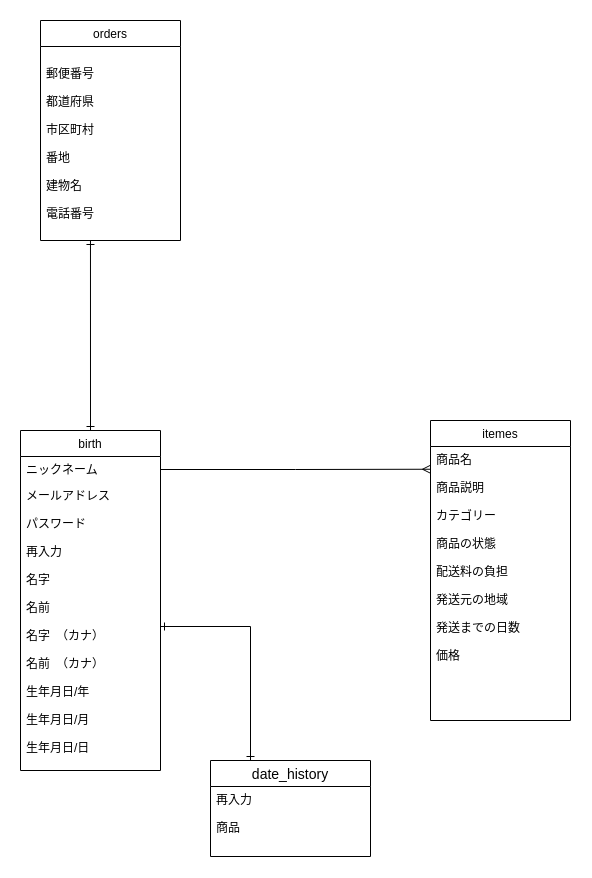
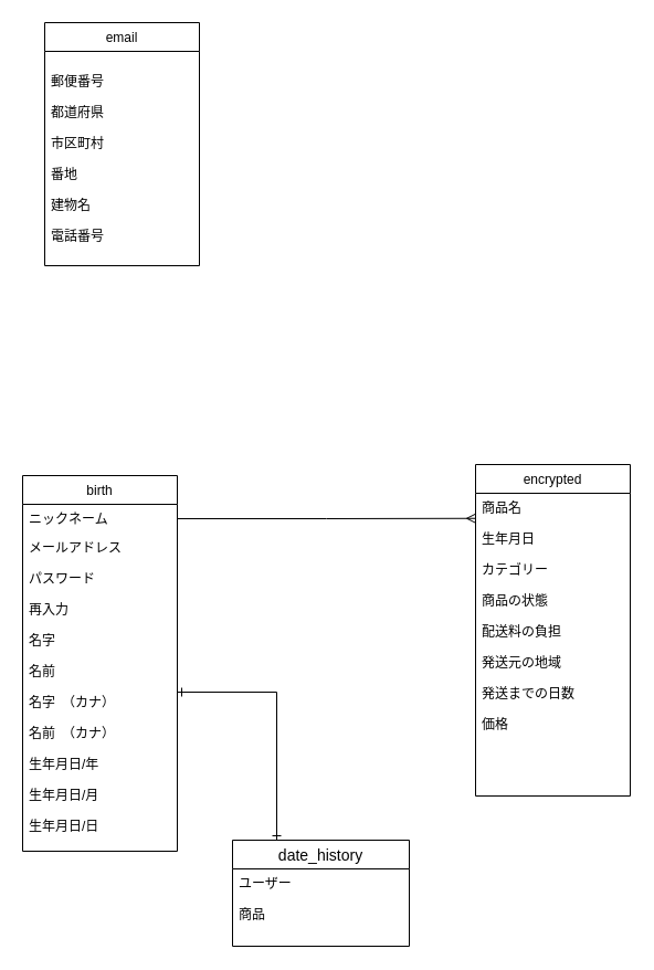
  <mxCell id="0" />
  <mxCell id="1" parent="0" />
- <mxCell id="2" style="edgeStyle=orthogonalEdgeStyle;rounded=0;orthogonalLoop=1;jettySize=auto;html=1;exitX=0.5;exitY=0;exitDx=0;exitDy=0;entryX=0.357;entryY=1;entryDx=0;entryDy=0;entryPerimeter=0;startArrow=ERone;startFill=0;endArrow=ERone;endFill=0;" edge="1" parent="1" source="3" target="9"><mxGeometry relative="1" as="geometry" /></mxCell>
  <mxCell id="3" value="birth" style="swimlane;fontStyle=0;childLayout=stackLayout;horizontal=1;startSize=26;fillColor=none;horizontalStack=0;resizeParent=1;resizeParentMax=0;resizeLast=0;collapsible=1;marginBottom=0;" parent="1" vertex="1"><mxGeometry x="20" y="430" width="140" height="340" as="geometry" /></mxCell>
  <mxCell id="4" value="ニックネーム&#10;&#10;&#10;&#10;&#10;&#10;&#10;&#10;&#10;&#10;&#10;&#10;&#10;&#10;&#10;&#10;&#10;&#10;nickname &#10;&#10;&#10;email  &#10;&#10;&#10;encrypted_password&#10;&#10;&#10;&#10;password_confirmation&#10;&#10;&#10;last name&#10;&#10;&#10;&#10;first&#10;name &#10;&#10;&#10;last&#10;name|&#10;&#10;&#10;birth_date &#10;&#10;&#10;&#10;&#10;&#10;&#10;&#10;" style="text;strokeColor=none;fillColor=none;align=left;verticalAlign=top;spacingLeft=4;spacingRight=4;overflow=hidden;rotatable=0;points=[[0,0.5],[1,0.5]];portConstraint=eastwest;" parent="3" vertex="1"><mxGeometry y="26" width="140" height="26" as="geometry" /></mxCell>
  <mxCell id="5" value="メールアドレス&#10;&#10;パスワード&#10;&#10;再入力&#10;&#10;名字&#10;&#10;名前&#10;&#10;名字　（カナ）&#10;&#10;名前　（カナ）&#10;&#10;生年月日/年&#10;&#10;生年月日/月&#10;&#10;生年月日/日" style="text;strokeColor=none;fillColor=none;align=left;verticalAlign=top;spacingLeft=4;spacingRight=4;overflow=hidden;rotatable=0;points=[[0,0.5],[1,0.5]];portConstraint=eastwest;horizontal=1;" parent="3" vertex="1"><mxGeometry y="52" width="140" height="288" as="geometry" /></mxCell>
- <mxCell id="6" value="itemes" style="swimlane;fontStyle=0;childLayout=stackLayout;horizontal=1;startSize=26;fillColor=none;horizontalStack=0;resizeParent=1;resizeParentMax=0;resizeLast=0;collapsible=1;marginBottom=0;" parent="1" vertex="1"><mxGeometry x="430" y="420" width="140" height="300" as="geometry" /></mxCell>
- <mxCell id="7" value="商品名&#10;&#10;商品説明&#10;&#10;カテゴリー&#10;&#10;商品の状態&#10;&#10;配送料の負担&#10;&#10;発送元の地域&#10;&#10;発送までの日数&#10;&#10;価格" style="text;strokeColor=none;fillColor=none;align=left;verticalAlign=top;spacingLeft=4;spacingRight=4;overflow=hidden;rotatable=0;points=[[0,0.5],[1,0.5]];portConstraint=eastwest;" parent="6" vertex="1"><mxGeometry y="26" width="140" height="274" as="geometry" /></mxCell>
- <mxCell id="8" value="orders" style="swimlane;fontStyle=0;childLayout=stackLayout;horizontal=1;startSize=26;fillColor=none;horizontalStack=0;resizeParent=1;resizeParentMax=0;resizeLast=0;collapsible=1;marginBottom=0;" parent="1" vertex="1"><mxGeometry x="40" y="20" width="140" height="220" as="geometry" /></mxCell>
+ <mxCell id="6" value="encrypted" style="swimlane;fontStyle=0;childLayout=stackLayout;horizontal=1;startSize=26;fillColor=none;horizontalStack=0;resizeParent=1;resizeParentMax=0;resizeLast=0;collapsible=1;marginBottom=0;" parent="1" vertex="1"><mxGeometry x="430" y="420" width="140" height="300" as="geometry" /></mxCell>
+ <mxCell id="7" value="商品名&#10;&#10;生年月日&#10;&#10;カテゴリー&#10;&#10;商品の状態&#10;&#10;配送料の負担&#10;&#10;発送元の地域&#10;&#10;発送までの日数&#10;&#10;価格" style="text;strokeColor=none;fillColor=none;align=left;verticalAlign=top;spacingLeft=4;spacingRight=4;overflow=hidden;rotatable=0;points=[[0,0.5],[1,0.5]];portConstraint=eastwest;" parent="6" vertex="1"><mxGeometry y="26" width="140" height="274" as="geometry" /></mxCell>
+ <mxCell id="8" value="email" style="swimlane;fontStyle=0;childLayout=stackLayout;horizontal=1;startSize=26;fillColor=none;horizontalStack=0;resizeParent=1;resizeParentMax=0;resizeLast=0;collapsible=1;marginBottom=0;" parent="1" vertex="1"><mxGeometry x="40" y="20" width="140" height="220" as="geometry" /></mxCell>
  <mxCell id="9" value="&#10;郵便番号&#10;&#10;都道府県&#10;&#10;市区町村&#10;&#10;番地&#10;&#10;建物名&#10;&#10;電話番号&#10;&#10;" style="text;strokeColor=none;fillColor=none;align=left;verticalAlign=top;spacingLeft=4;spacingRight=4;overflow=hidden;rotatable=0;points=[[0,0.5],[1,0.5]];portConstraint=eastwest;" parent="8" vertex="1"><mxGeometry y="26" width="140" height="194" as="geometry" /></mxCell>
  <mxCell id="10" style="edgeStyle=orthogonalEdgeStyle;rounded=0;orthogonalLoop=1;jettySize=auto;html=1;exitX=1;exitY=0.5;exitDx=0;exitDy=0;entryX=0;entryY=0.083;entryDx=0;entryDy=0;entryPerimeter=0;endArrow=ERmany;endFill=0;" parent="1" source="4" target="7" edge="1"><mxGeometry relative="1" as="geometry" /></mxCell>
  <mxCell id="11" style="edgeStyle=orthogonalEdgeStyle;rounded=0;orthogonalLoop=1;jettySize=auto;html=1;exitX=0.25;exitY=0;exitDx=0;exitDy=0;entryX=1;entryY=0.5;entryDx=0;entryDy=0;startArrow=ERone;startFill=0;endArrow=ERone;endFill=0;" edge="1" parent="1" source="12" target="5"><mxGeometry relative="1" as="geometry" /></mxCell>
  <mxCell id="12" value="date_history" style="swimlane;fontStyle=0;childLayout=stackLayout;horizontal=1;startSize=26;horizontalStack=0;resizeParent=1;resizeParentMax=0;resizeLast=0;collapsible=1;marginBottom=0;align=center;fontSize=14;" vertex="1" parent="1"><mxGeometry x="210" y="760" width="160" height="96" as="geometry" /></mxCell>
- <mxCell id="13" value="再入力&#10;&#10;商品" style="text;strokeColor=none;fillColor=none;spacingLeft=4;spacingRight=4;overflow=hidden;rotatable=0;points=[[0,0.5],[1,0.5]];portConstraint=eastwest;fontSize=12;" vertex="1" parent="12"><mxGeometry y="26" width="160" height="70" as="geometry" /></mxCell>
+ <mxCell id="13" value="ユーザー&#10;&#10;商品" style="text;strokeColor=none;fillColor=none;spacingLeft=4;spacingRight=4;overflow=hidden;rotatable=0;points=[[0,0.5],[1,0.5]];portConstraint=eastwest;fontSize=12;" vertex="1" parent="12"><mxGeometry y="26" width="160" height="70" as="geometry" /></mxCell>
